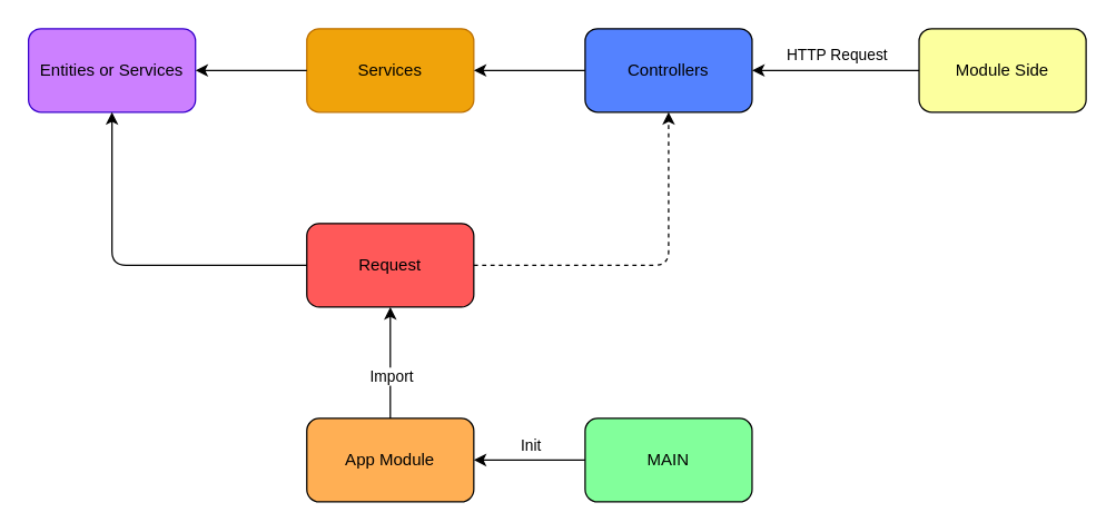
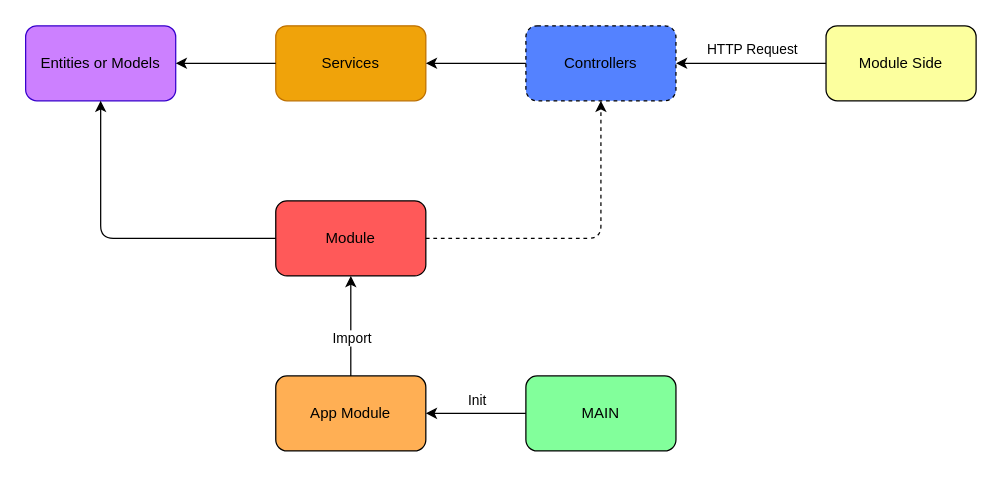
  <mxCell id="0" />
  <mxCell id="1" parent="0" />
- <mxCell id="2" value="&lt;font color=&quot;#000000&quot;&gt;Entities or Services&lt;/font&gt;" style="rounded=1;whiteSpace=wrap;html=1;fillColor=#CC80FF;fontColor=#ffffff;strokeColor=#3700CC;" parent="1" vertex="1"><mxGeometry y="20" width="120" height="60" as="geometry" x="20" /></mxCell>
+ <mxCell id="2" value="&lt;font color=&quot;#000000&quot;&gt;Entities or Models&lt;/font&gt;" style="rounded=1;whiteSpace=wrap;html=1;fillColor=#CC80FF;fontColor=#ffffff;strokeColor=#3700CC;" parent="1" vertex="1"><mxGeometry y="20" width="120" height="60" as="geometry" x="20" /></mxCell>
  <mxCell id="3" value="Services" style="rounded=1;whiteSpace=wrap;html=1;fillColor=#f0a30a;fontColor=#000000;strokeColor=#BD7000;" parent="1" vertex="1"><mxGeometry x="220" y="20" width="120" height="60" as="geometry" /></mxCell>
- <mxCell id="4" value="Controllers" style="rounded=1;whiteSpace=wrap;html=1;fontColor=#000000;fillColor=#5482FF;" parent="1" vertex="1"><mxGeometry x="420" y="20" width="120" height="60" as="geometry" /></mxCell>
- <mxCell id="5" value="Request" style="rounded=1;whiteSpace=wrap;html=1;fontColor=#000000;fillColor=#FF5959;" parent="1" vertex="1"><mxGeometry x="220" y="160" width="120" height="60" as="geometry" /></mxCell>
+ <mxCell id="4" value="Controllers" style="rounded=1;whiteSpace=wrap;html=1;fontColor=#000000;fillColor=#5482FF;dashed=1;" parent="1" vertex="1"><mxGeometry x="420" y="20" width="120" height="60" as="geometry" /></mxCell>
+ <mxCell id="5" value="Module" style="rounded=1;whiteSpace=wrap;html=1;fontColor=#000000;fillColor=#FF5959;" parent="1" vertex="1"><mxGeometry x="220" y="160" width="120" height="60" as="geometry" /></mxCell>
  <mxCell id="6" value="App Module" style="rounded=1;whiteSpace=wrap;html=1;fontColor=#000000;fillColor=#FFAF54;" parent="1" vertex="1"><mxGeometry x="220" y="300" width="120" height="60" as="geometry" /></mxCell>
  <mxCell id="7" value="MAIN" style="rounded=1;whiteSpace=wrap;html=1;fontColor=#000000;fillColor=#82FF9B;" parent="1" vertex="1"><mxGeometry x="420" y="300" width="120" height="60" as="geometry" /></mxCell>
  <mxCell id="8" value="" style="endArrow=classic;html=1;fontColor=#000000;dashed=0;edgeStyle=orthogonalEdgeStyle;" parent="1" source="5" target="2" edge="1"><mxGeometry width="50" height="50" relative="1" as="geometry"><mxPoint x="210" y="240" as="sourcePoint" /><mxPoint x="260" y="190" as="targetPoint" /></mxGeometry></mxCell>
  <mxCell id="9" value="" style="endArrow=classic;html=1;fontColor=#000000;dashed=1;edgeStyle=orthogonalEdgeStyle;exitX=1;exitY=0.5;exitDx=0;exitDy=0;" parent="1" source="5" target="4" edge="1"><mxGeometry width="50" height="50" relative="1" as="geometry"><mxPoint x="470" y="90" as="sourcePoint" /><mxPoint x="230" y="200" as="targetPoint" /></mxGeometry></mxCell>
  <mxCell id="10" value="" style="endArrow=classic;html=1;fontColor=#000000;edgeStyle=orthogonalEdgeStyle;entryX=1;entryY=0.5;entryDx=0;entryDy=0;" parent="1" source="3" edge="1" target="2"><mxGeometry width="50" height="50" relative="1" as="geometry"><mxPoint x="110" y="110" as="sourcePoint" /><mxPoint x="220" y="50" as="targetPoint" /></mxGeometry></mxCell>
  <mxCell id="11" value="" style="endArrow=classic;html=1;fontColor=#000000;edgeStyle=orthogonalEdgeStyle;exitX=0;exitY=0.5;exitDx=0;exitDy=0;entryX=1;entryY=0.5;entryDx=0;entryDy=0;" parent="1" edge="1" target="3" source="4"><mxGeometry width="50" height="50" relative="1" as="geometry"><mxPoint x="340" y="49.7" as="sourcePoint" /><mxPoint x="420" y="49.7" as="targetPoint" /></mxGeometry></mxCell>
  <mxCell id="12" value="" style="endArrow=classic;html=1;fontColor=#000000;edgeStyle=orthogonalEdgeStyle;exitX=0.5;exitY=0;exitDx=0;exitDy=0;" parent="1" target="5" edge="1" source="6"><mxGeometry width="50" height="50" relative="1" as="geometry"><mxPoint x="280" y="220" as="sourcePoint" /><mxPoint x="240" y="70" as="targetPoint" /></mxGeometry></mxCell>
  <mxCell id="13" value="Import" style="edgeLabel;html=1;align=center;verticalAlign=middle;resizable=0;points=[];fontColor=#000000;" parent="12" vertex="1" connectable="0"><mxGeometry x="-0.229" relative="1" as="geometry"><mxPoint as="offset" /></mxGeometry></mxCell>
  <mxCell id="14" value="" style="endArrow=classic;html=1;fontColor=#000000;edgeStyle=orthogonalEdgeStyle;exitX=0;exitY=0.5;exitDx=0;exitDy=0;" parent="1" edge="1"><mxGeometry width="50" height="50" relative="1" as="geometry"><mxPoint x="420" y="329.93" as="sourcePoint" /><mxPoint x="340" y="329.93" as="targetPoint" /></mxGeometry></mxCell>
  <mxCell id="15" value="Init" style="edgeLabel;html=1;align=center;verticalAlign=middle;resizable=0;points=[];fontColor=#000000;" parent="14" vertex="1" connectable="0"><mxGeometry x="-0.355" y="-2" relative="1" as="geometry"><mxPoint x="-14" y="-8" as="offset" /></mxGeometry></mxCell>
  <mxCell id="16" value="Module Side" style="rounded=1;whiteSpace=wrap;html=1;fontColor=#000000;fillColor=#FCFF9E;" parent="1" vertex="1"><mxGeometry x="660" y="20" width="120" height="60" as="geometry" /></mxCell>
  <mxCell id="17" value="" style="endArrow=classic;html=1;fontColor=#000000;edgeStyle=orthogonalEdgeStyle;exitX=0;exitY=0.5;exitDx=0;exitDy=0;entryX=1;entryY=0.5;entryDx=0;entryDy=0;" parent="1" target="4" edge="1" source="16"><mxGeometry width="50" height="50" relative="1" as="geometry"><mxPoint x="540" y="49.7" as="sourcePoint" /><mxPoint x="620" y="49.7" as="targetPoint" /></mxGeometry></mxCell>
  <mxCell id="18" value="HTTP Request" style="edgeLabel;html=1;align=center;verticalAlign=middle;resizable=0;points=[];fontColor=#000000;spacingRight=0;spacing=2;" parent="17" vertex="1" connectable="0"><mxGeometry x="-0.249" y="-1" relative="1" as="geometry"><mxPoint x="-15" y="-11" as="offset" /></mxGeometry></mxCell>
